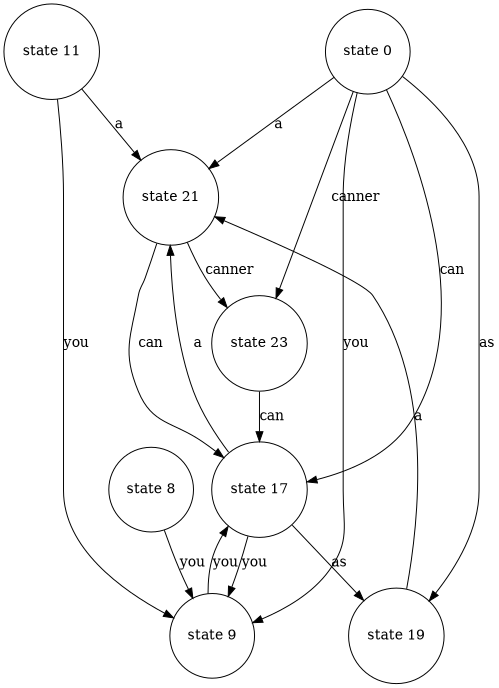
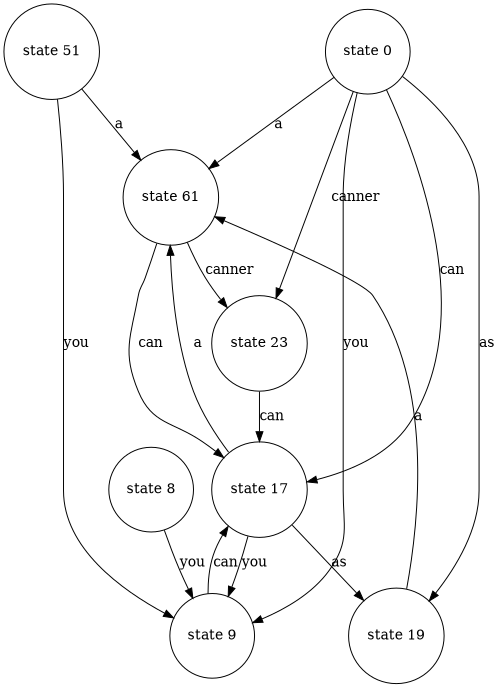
  digraph {
    node [ordering=out shape=circle]
-   "state 11"
-   "state 21"
+   "state 11" [label="state 51"]
+   "state 21" [label="state 61"]
    "state 9"
    "state 23"
    "state 17"
    "state 19"
    n7 [label="state 8"]
    "state 0"
    "state 11" -> "state 21" [label=a]
    "state 11" -> "state 9" [label=you]
    "state 21" -> "state 23" [label=canner]
    "state 21" -> "state 17" [label=can]
-   "state 9" -> "state 17" [label=you]
+   "state 9" -> "state 17" [label=can]
    "state 23" -> "state 17" [label=can]
    "state 17" -> "state 21" [label=a]
    "state 17" -> "state 9" [label=you]
    "state 17" -> "state 19" [label=as]
    "state 19" -> "state 21" [label=a]
    n7 -> "state 9" [label=you]
    "state 0" -> "state 21" [label=a]
    "state 0" -> "state 9" [label=you]
    "state 0" -> "state 23" [label=canner]
    "state 0" -> "state 17" [label=can]
    "state 0" -> "state 19" [label=as]
  }
